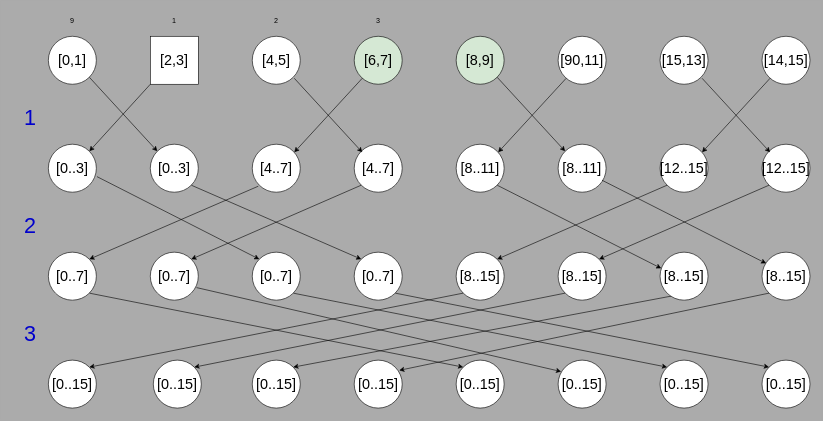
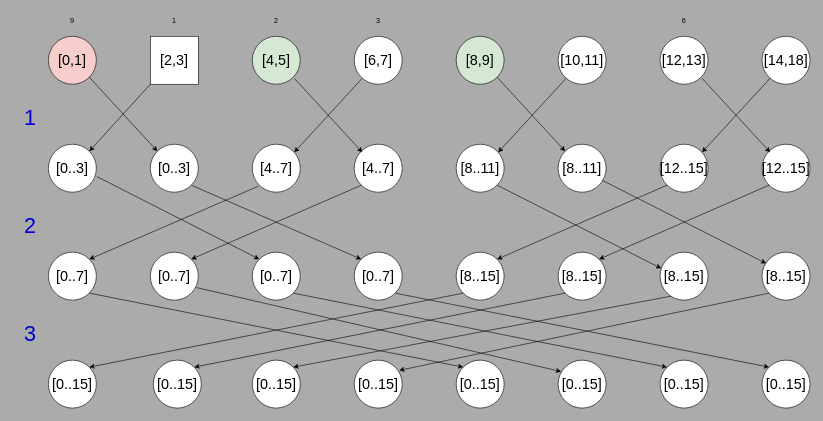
  <mxCell id="0" />
  <mxCell id="1" parent="0" />
  <mxCell id="2" value="&lt;font style=&quot;font-size: 24px;&quot;&gt;[2,3]&lt;/font&gt;" style="whiteSpace=wrap;html=1;aspect=fixed;rounded=0;" parent="1" vertex="1"><mxGeometry x="250" y="60" width="80" height="80" as="geometry" /></mxCell>
- <mxCell id="3" value="&lt;font style=&quot;font-size: 24px;&quot;&gt;[4,5]&lt;/font&gt;" style="ellipse;whiteSpace=wrap;html=1;aspect=fixed;" parent="1" vertex="1"><mxGeometry x="420" y="60" width="80" height="80" as="geometry" /></mxCell>
- <mxCell id="4" value="&lt;span style=&quot;font-size: 24px;&quot;&gt;[0,1]&lt;/span&gt;" style="ellipse;whiteSpace=wrap;html=1;aspect=fixed;" parent="1" vertex="1"><mxGeometry x="80" y="60" width="80" height="80" as="geometry" /></mxCell>
+ <mxCell id="3" value="&lt;font style=&quot;font-size: 24px;&quot;&gt;[4,5]&lt;/font&gt;" style="ellipse;whiteSpace=wrap;html=1;aspect=fixed;fillColor=#d5e8d4;" parent="1" vertex="1"><mxGeometry x="420" y="60" width="80" height="80" as="geometry" /></mxCell>
+ <mxCell id="4" value="&lt;span style=&quot;font-size: 24px;&quot;&gt;[0,1]&lt;/span&gt;" style="ellipse;whiteSpace=wrap;html=1;aspect=fixed;fillColor=#f8cecc;" parent="1" vertex="1"><mxGeometry x="80" y="60" width="80" height="80" as="geometry" /></mxCell>
  <mxCell id="5" value="&lt;font style=&quot;font-size: 24px;&quot;&gt;[0..3]&lt;br&gt;&lt;/font&gt;" style="ellipse;whiteSpace=wrap;html=1;aspect=fixed;" parent="1" vertex="1"><mxGeometry x="250" y="240" width="80" height="80" as="geometry" /></mxCell>
  <mxCell id="6" value="&lt;font style=&quot;font-size: 24px;&quot;&gt;[0..7]&lt;br&gt;&lt;/font&gt;" style="ellipse;whiteSpace=wrap;html=1;aspect=fixed;" parent="1" vertex="1"><mxGeometry x="420" y="420" width="80" height="80" as="geometry" /></mxCell>
  <mxCell id="7" value="&lt;font style=&quot;font-size: 24px;&quot;&gt;[4..7]&lt;/font&gt;" style="ellipse;whiteSpace=wrap;html=1;aspect=fixed;" parent="1" vertex="1"><mxGeometry x="420" y="240" width="80" height="80" as="geometry" /></mxCell>
  <mxCell id="8" value="&lt;font style=&quot;font-size: 24px;&quot;&gt;[0..3]&lt;/font&gt;" style="ellipse;whiteSpace=wrap;html=1;aspect=fixed;" parent="1" vertex="1"><mxGeometry x="80" y="240" width="80" height="80" as="geometry" /></mxCell>
  <mxCell id="9" value="&lt;font style=&quot;font-size: 36px;&quot; color=&quot;#0000cc&quot;&gt;1&lt;/font&gt;" style="text;html=1;strokeColor=none;fillColor=none;align=center;verticalAlign=middle;whiteSpace=wrap;rounded=0;fontSize=24;" parent="1" vertex="1"><mxGeometry x="20" y="180" width="60" height="30" as="geometry" /></mxCell>
  <mxCell id="10" value="&lt;font style=&quot;font-size: 36px;&quot; color=&quot;#0000cc&quot;&gt;2&lt;/font&gt;" style="text;html=1;strokeColor=none;fillColor=none;align=center;verticalAlign=middle;whiteSpace=wrap;rounded=0;fontSize=24;" parent="1" vertex="1"><mxGeometry x="20" y="360" width="60" height="30" as="geometry" /></mxCell>
  <mxCell id="11" value="&lt;font style=&quot;font-size: 24px;&quot;&gt;[0..7]&lt;br&gt;&lt;/font&gt;" style="ellipse;whiteSpace=wrap;html=1;aspect=fixed;" parent="1" vertex="1"><mxGeometry x="250" y="420" width="80" height="80" as="geometry" /></mxCell>
  <mxCell id="12" value="&lt;font style=&quot;font-size: 24px;&quot;&gt;[0..7]&lt;/font&gt;" style="ellipse;whiteSpace=wrap;html=1;aspect=fixed;" parent="1" vertex="1"><mxGeometry x="80" y="420" width="80" height="80" as="geometry" /></mxCell>
- <mxCell id="13" value="&lt;font style=&quot;font-size: 24px;&quot;&gt;[6,7]&lt;/font&gt;" style="ellipse;whiteSpace=wrap;html=1;aspect=fixed;fillColor=#d5e8d4;" parent="1" vertex="1"><mxGeometry x="590" y="60" width="80" height="80" as="geometry" /></mxCell>
+ <mxCell id="13" value="&lt;font style=&quot;font-size: 24px;&quot;&gt;[6,7]&lt;/font&gt;" style="ellipse;whiteSpace=wrap;html=1;aspect=fixed;" parent="1" vertex="1"><mxGeometry x="590" y="60" width="80" height="80" as="geometry" /></mxCell>
  <mxCell id="14" value="&lt;font style=&quot;font-size: 24px;&quot;&gt;[0..7]&lt;br&gt;&lt;/font&gt;" style="ellipse;whiteSpace=wrap;html=1;aspect=fixed;" parent="1" vertex="1"><mxGeometry x="590" y="420" width="80" height="80" as="geometry" /></mxCell>
  <mxCell id="15" value="&lt;span style=&quot;font-size: 24px;&quot;&gt;[4..7]&lt;/span&gt;" style="ellipse;whiteSpace=wrap;html=1;aspect=fixed;" parent="1" vertex="1"><mxGeometry x="590" y="240" width="80" height="80" as="geometry" /></mxCell>
  <mxCell id="16" value="&lt;font style=&quot;font-size: 24px;&quot;&gt;[0..15]&lt;/font&gt;" style="ellipse;whiteSpace=wrap;html=1;aspect=fixed;" parent="1" vertex="1"><mxGeometry x="80" y="600" width="80" height="80" as="geometry" /></mxCell>
  <mxCell id="17" value="&lt;font style=&quot;font-size: 24px;&quot;&gt;[0..15]&lt;br&gt;&lt;/font&gt;" style="ellipse;whiteSpace=wrap;html=1;aspect=fixed;" parent="1" vertex="1"><mxGeometry x="255" y="600" width="80" height="80" as="geometry" /></mxCell>
  <mxCell id="18" value="&lt;font style=&quot;font-size: 24px;&quot;&gt;[0..15]&lt;br&gt;&lt;/font&gt;" style="ellipse;whiteSpace=wrap;html=1;aspect=fixed;" parent="1" vertex="1"><mxGeometry x="420" y="600" width="80" height="80" as="geometry" /></mxCell>
  <mxCell id="19" value="&lt;font style=&quot;font-size: 24px;&quot;&gt;[0..15]&lt;br&gt;&lt;/font&gt;" style="ellipse;whiteSpace=wrap;html=1;aspect=fixed;" parent="1" vertex="1"><mxGeometry x="590" y="600" width="80" height="80" as="geometry" /></mxCell>
  <mxCell id="20" value="&lt;font style=&quot;font-size: 36px;&quot; color=&quot;#0000cc&quot;&gt;3&lt;/font&gt;" style="text;html=1;strokeColor=none;fillColor=none;align=center;verticalAlign=middle;whiteSpace=wrap;rounded=0;fontSize=24;" parent="1" vertex="1"><mxGeometry x="20" y="540" width="60" height="30" as="geometry" /></mxCell>
- <mxCell id="21" value="&lt;font style=&quot;font-size: 24px;&quot;&gt;[90,11]&lt;/font&gt;" style="ellipse;whiteSpace=wrap;html=1;aspect=fixed;" vertex="1" parent="1"><mxGeometry x="930" y="60" width="80" height="80" as="geometry" /></mxCell>
- <mxCell id="22" value="&lt;font style=&quot;font-size: 24px;&quot;&gt;[15,13]&lt;/font&gt;" style="ellipse;whiteSpace=wrap;html=1;aspect=fixed;" vertex="1" parent="1"><mxGeometry x="1100" y="60" width="80" height="80" as="geometry" /></mxCell>
+ <mxCell id="21" value="&lt;font style=&quot;font-size: 24px;&quot;&gt;[10,11]&lt;/font&gt;" style="ellipse;whiteSpace=wrap;html=1;aspect=fixed;" vertex="1" parent="1"><mxGeometry x="930" y="60" width="80" height="80" as="geometry" /></mxCell>
+ <mxCell id="22" value="&lt;font style=&quot;font-size: 24px;&quot;&gt;[12,13]&lt;/font&gt;" style="ellipse;whiteSpace=wrap;html=1;aspect=fixed;" vertex="1" parent="1"><mxGeometry x="1100" y="60" width="80" height="80" as="geometry" /></mxCell>
  <mxCell id="23" value="&lt;span style=&quot;font-size: 24px;&quot;&gt;[8,9]&lt;/span&gt;" style="ellipse;whiteSpace=wrap;html=1;aspect=fixed;fillColor=#d5e8d4;" vertex="1" parent="1"><mxGeometry x="760" y="60" width="80" height="80" as="geometry" /></mxCell>
- <mxCell id="24" value="&lt;font style=&quot;font-size: 24px;&quot;&gt;[14,15]&lt;/font&gt;" style="ellipse;whiteSpace=wrap;html=1;aspect=fixed;" vertex="1" parent="1"><mxGeometry x="1270" y="60" width="80" height="80" as="geometry" /></mxCell>
+ <mxCell id="24" value="&lt;font style=&quot;font-size: 24px;&quot;&gt;[14,18]&lt;/font&gt;" style="ellipse;whiteSpace=wrap;html=1;aspect=fixed;" vertex="1" parent="1"><mxGeometry x="1270" y="60" width="80" height="80" as="geometry" /></mxCell>
  <mxCell id="25" value="&lt;font style=&quot;font-size: 24px;&quot;&gt;[8..11]&lt;/font&gt;" style="ellipse;whiteSpace=wrap;html=1;aspect=fixed;" vertex="1" parent="1"><mxGeometry x="930" y="240" width="80" height="80" as="geometry" /></mxCell>
  <mxCell id="26" value="&lt;font style=&quot;font-size: 24px;&quot;&gt;[12..15]&lt;/font&gt;" style="ellipse;whiteSpace=wrap;html=1;aspect=fixed;" vertex="1" parent="1"><mxGeometry x="1100" y="240" width="80" height="80" as="geometry" /></mxCell>
  <mxCell id="27" value="&lt;span style=&quot;font-size: 24px;&quot;&gt;[8..11]&lt;/span&gt;" style="ellipse;whiteSpace=wrap;html=1;aspect=fixed;" vertex="1" parent="1"><mxGeometry x="760" y="240" width="80" height="80" as="geometry" /></mxCell>
  <mxCell id="28" value="&lt;span style=&quot;font-size: 24px;&quot;&gt;[12..15]&lt;/span&gt;" style="ellipse;whiteSpace=wrap;html=1;aspect=fixed;" vertex="1" parent="1"><mxGeometry x="1270" y="240" width="80" height="80" as="geometry" /></mxCell>
  <mxCell id="29" value="&lt;span style=&quot;font-size: 24px;&quot;&gt;[8..15]&lt;/span&gt;" style="ellipse;whiteSpace=wrap;html=1;aspect=fixed;" vertex="1" parent="1"><mxGeometry x="930" y="420" width="80" height="80" as="geometry" /></mxCell>
  <mxCell id="30" value="&lt;span style=&quot;font-size: 24px;&quot;&gt;[8..15]&lt;/span&gt;" style="ellipse;whiteSpace=wrap;html=1;aspect=fixed;" vertex="1" parent="1"><mxGeometry x="1100" y="420" width="80" height="80" as="geometry" /></mxCell>
  <mxCell id="31" value="&lt;span style=&quot;font-size: 24px;&quot;&gt;[8..15]&lt;/span&gt;" style="ellipse;whiteSpace=wrap;html=1;aspect=fixed;" vertex="1" parent="1"><mxGeometry x="760" y="420" width="80" height="80" as="geometry" /></mxCell>
  <mxCell id="32" value="&lt;span style=&quot;font-size: 24px;&quot;&gt;[8..15]&lt;/span&gt;" style="ellipse;whiteSpace=wrap;html=1;aspect=fixed;" vertex="1" parent="1"><mxGeometry x="1270" y="420" width="80" height="80" as="geometry" /></mxCell>
  <mxCell id="33" value="&lt;span style=&quot;font-size: 24px;&quot;&gt;[0..15]&lt;/span&gt;" style="ellipse;whiteSpace=wrap;html=1;aspect=fixed;" vertex="1" parent="1"><mxGeometry x="930" y="600" width="80" height="80" as="geometry" /></mxCell>
  <mxCell id="34" value="&lt;span style=&quot;font-size: 24px;&quot;&gt;[0..15]&lt;/span&gt;" style="ellipse;whiteSpace=wrap;html=1;aspect=fixed;" vertex="1" parent="1"><mxGeometry x="1100" y="600" width="80" height="80" as="geometry" /></mxCell>
  <mxCell id="35" value="&lt;span style=&quot;font-size: 24px;&quot;&gt;[0..15]&lt;/span&gt;" style="ellipse;whiteSpace=wrap;html=1;aspect=fixed;" vertex="1" parent="1"><mxGeometry x="760" y="600" width="80" height="80" as="geometry" /></mxCell>
  <mxCell id="36" value="&lt;span style=&quot;font-size: 24px;&quot;&gt;[0..15]&lt;/span&gt;" style="ellipse;whiteSpace=wrap;html=1;aspect=fixed;" vertex="1" parent="1"><mxGeometry x="1270" y="600" width="80" height="80" as="geometry" /></mxCell>
  <mxCell id="37" value="" style="endArrow=classic;html=1;rounded=0;exitX=1;exitY=1;exitDx=0;exitDy=0;entryX=0;entryY=0;entryDx=0;entryDy=0;" edge="1" parent="1" source="4" target="5"><mxGeometry width="50" height="50" relative="1" as="geometry"><mxPoint x="560" y="370" as="sourcePoint" /><mxPoint x="610" y="320" as="targetPoint" /></mxGeometry></mxCell>
  <mxCell id="38" value="" style="endArrow=classic;html=1;rounded=0;exitX=1;exitY=1;exitDx=0;exitDy=0;entryX=0;entryY=0;entryDx=0;entryDy=0;" edge="1" parent="1"><mxGeometry width="50" height="50" relative="1" as="geometry"><mxPoint x="490.004" y="130.004" as="sourcePoint" /><mxPoint x="603.436" y="253.436" as="targetPoint" /></mxGeometry></mxCell>
  <mxCell id="39" value="" style="endArrow=classic;html=1;rounded=0;exitX=1;exitY=1;exitDx=0;exitDy=0;entryX=0;entryY=0;entryDx=0;entryDy=0;" edge="1" parent="1" source="23" target="25"><mxGeometry width="50" height="50" relative="1" as="geometry"><mxPoint x="830.004" y="120.004" as="sourcePoint" /><mxPoint x="943.436" y="243.436" as="targetPoint" /></mxGeometry></mxCell>
  <mxCell id="40" value="" style="endArrow=classic;html=1;rounded=0;exitX=1;exitY=1;exitDx=0;exitDy=0;entryX=0;entryY=0;entryDx=0;entryDy=0;" edge="1" parent="1"><mxGeometry width="50" height="50" relative="1" as="geometry"><mxPoint x="1170.004" y="130.004" as="sourcePoint" /><mxPoint x="1283.436" y="253.436" as="targetPoint" /></mxGeometry></mxCell>
  <mxCell id="41" value="9" style="text;html=1;strokeColor=none;fillColor=none;align=center;verticalAlign=middle;whiteSpace=wrap;rounded=0;" vertex="1" parent="1"><mxGeometry x="90" y="20" width="60" height="30" as="geometry" /></mxCell>
  <mxCell id="42" value="1" style="text;html=1;strokeColor=none;fillColor=none;align=center;verticalAlign=middle;whiteSpace=wrap;rounded=0;" vertex="1" parent="1"><mxGeometry x="260" y="20" width="60" height="30" as="geometry" /></mxCell>
  <mxCell id="43" value="2" style="text;html=1;strokeColor=none;fillColor=none;align=center;verticalAlign=middle;whiteSpace=wrap;rounded=0;" vertex="1" parent="1"><mxGeometry x="430" y="20" width="60" height="30" as="geometry" /></mxCell>
  <mxCell id="44" value="3" style="text;html=1;strokeColor=none;fillColor=none;align=center;verticalAlign=middle;whiteSpace=wrap;rounded=0;" vertex="1" parent="1"><mxGeometry x="600" y="20" width="60" height="30" as="geometry" /></mxCell>
+ <mxCell id="45" value="6" style="text;html=1;strokeColor=none;fillColor=none;align=center;verticalAlign=middle;whiteSpace=wrap;rounded=0;" vertex="1" parent="1"><mxGeometry x="1110" y="20" width="60" height="30" as="geometry" /></mxCell>
  <mxCell id="46" value="" style="endArrow=classic;html=1;rounded=0;exitX=1.013;exitY=0.675;exitDx=0;exitDy=0;entryX=0;entryY=0;entryDx=0;entryDy=0;exitPerimeter=0;" edge="1" parent="1" source="8" target="6"><mxGeometry width="50" height="50" relative="1" as="geometry"><mxPoint x="200.004" y="310.004" as="sourcePoint" /><mxPoint x="313.436" y="433.436" as="targetPoint" /></mxGeometry></mxCell>
  <mxCell id="47" value="" style="endArrow=classic;html=1;rounded=0;exitX=1;exitY=1;exitDx=0;exitDy=0;entryX=0;entryY=0;entryDx=0;entryDy=0;" edge="1" parent="1" source="12" target="35"><mxGeometry width="50" height="50" relative="1" as="geometry"><mxPoint x="190" y="500" as="sourcePoint" /><mxPoint x="460.676" y="637.716" as="targetPoint" /></mxGeometry></mxCell>
  <mxCell id="48" value="" style="endArrow=classic;html=1;rounded=0;exitX=0;exitY=1;exitDx=0;exitDy=0;entryX=1;entryY=0;entryDx=0;entryDy=0;" edge="1" parent="1" source="2" target="8"><mxGeometry width="50" height="50" relative="1" as="geometry"><mxPoint x="158.284" y="138.284" as="sourcePoint" /><mxPoint x="271.716" y="261.716" as="targetPoint" /></mxGeometry></mxCell>
  <mxCell id="49" value="" style="endArrow=classic;html=1;rounded=0;exitX=0;exitY=1;exitDx=0;exitDy=0;entryX=1;entryY=0;entryDx=0;entryDy=0;" edge="1" parent="1"><mxGeometry width="50" height="50" relative="1" as="geometry"><mxPoint x="603.436" y="130.004" as="sourcePoint" /><mxPoint x="490.004" y="253.436" as="targetPoint" /></mxGeometry></mxCell>
  <mxCell id="50" value="" style="endArrow=classic;html=1;rounded=0;exitX=0;exitY=1;exitDx=0;exitDy=0;entryX=1;entryY=0;entryDx=0;entryDy=0;" edge="1" parent="1"><mxGeometry width="50" height="50" relative="1" as="geometry"><mxPoint x="943.436" y="130.004" as="sourcePoint" /><mxPoint x="830.004" y="253.436" as="targetPoint" /></mxGeometry></mxCell>
  <mxCell id="51" value="" style="endArrow=classic;html=1;rounded=0;exitX=0;exitY=1;exitDx=0;exitDy=0;entryX=1;entryY=0;entryDx=0;entryDy=0;" edge="1" parent="1"><mxGeometry width="50" height="50" relative="1" as="geometry"><mxPoint x="1283.436" y="130.004" as="sourcePoint" /><mxPoint x="1170.004" y="253.436" as="targetPoint" /></mxGeometry></mxCell>
  <mxCell id="52" value="" style="endArrow=classic;html=1;rounded=0;exitX=1;exitY=1;exitDx=0;exitDy=0;entryX=0;entryY=0;entryDx=0;entryDy=0;" edge="1" parent="1" source="5" target="14"><mxGeometry width="50" height="50" relative="1" as="geometry"><mxPoint x="370" y="304" as="sourcePoint" /><mxPoint x="640.676" y="441.716" as="targetPoint" /></mxGeometry></mxCell>
  <mxCell id="53" value="" style="endArrow=classic;html=1;rounded=0;exitX=0.963;exitY=0.738;exitDx=0;exitDy=0;entryX=0.063;entryY=0.238;entryDx=0;entryDy=0;exitPerimeter=0;entryPerimeter=0;" edge="1" parent="1" source="11" target="33"><mxGeometry width="50" height="50" relative="1" as="geometry"><mxPoint x="350.004" y="476.564" as="sourcePoint" /><mxPoint x="633.436" y="599.996" as="targetPoint" /></mxGeometry></mxCell>
  <mxCell id="54" value="" style="endArrow=classic;html=1;rounded=0;entryX=1;entryY=0;entryDx=0;entryDy=0;" edge="1" parent="1" target="12"><mxGeometry width="50" height="50" relative="1" as="geometry"><mxPoint x="430" y="310" as="sourcePoint" /><mxPoint x="280.004" y="419.996" as="targetPoint" /></mxGeometry></mxCell>
  <mxCell id="55" value="" style="endArrow=classic;html=1;rounded=0;exitX=1;exitY=1;exitDx=0;exitDy=0;entryX=0;entryY=0;entryDx=0;entryDy=0;" edge="1" parent="1" source="6" target="34"><mxGeometry width="50" height="50" relative="1" as="geometry"><mxPoint x="337.04" y="489.04" as="sourcePoint" /><mxPoint x="945.04" y="629.04" as="targetPoint" /></mxGeometry></mxCell>
  <mxCell id="56" value="" style="endArrow=classic;html=1;rounded=0;entryX=1;entryY=0;entryDx=0;entryDy=0;exitX=0;exitY=1;exitDx=0;exitDy=0;" edge="1" parent="1" source="15" target="11"><mxGeometry width="50" height="50" relative="1" as="geometry"><mxPoint x="601.72" y="314.14" as="sourcePoint" /><mxPoint x="320.004" y="435.856" as="targetPoint" /></mxGeometry></mxCell>
  <mxCell id="57" value="" style="endArrow=classic;html=1;rounded=0;exitX=1;exitY=1;exitDx=0;exitDy=0;entryX=0;entryY=0;entryDx=0;entryDy=0;" edge="1" parent="1" source="14" target="36"><mxGeometry width="50" height="50" relative="1" as="geometry"><mxPoint x="498.284" y="498.284" as="sourcePoint" /><mxPoint x="1121.716" y="621.716" as="targetPoint" /></mxGeometry></mxCell>
  <mxCell id="58" value="" style="endArrow=classic;html=1;rounded=0;exitX=1;exitY=1;exitDx=0;exitDy=0;entryX=0.025;entryY=0.338;entryDx=0;entryDy=0;entryPerimeter=0;" edge="1" parent="1" source="27" target="30"><mxGeometry width="50" height="50" relative="1" as="geometry"><mxPoint x="920" y="320" as="sourcePoint" /><mxPoint x="1190.676" y="457.716" as="targetPoint" /></mxGeometry></mxCell>
  <mxCell id="59" value="" style="endArrow=classic;html=1;rounded=0;exitX=0;exitY=1;exitDx=0;exitDy=0;entryX=1;entryY=0;entryDx=0;entryDy=0;" edge="1" parent="1" source="31" target="16"><mxGeometry width="50" height="50" relative="1" as="geometry"><mxPoint x="743.436" y="476.564" as="sourcePoint" /><mxPoint x="630.004" y="599.996" as="targetPoint" /></mxGeometry></mxCell>
  <mxCell id="60" value="" style="endArrow=classic;html=1;rounded=0;exitX=1;exitY=1;exitDx=0;exitDy=0;entryX=0.025;entryY=0.338;entryDx=0;entryDy=0;entryPerimeter=0;" edge="1" parent="1"><mxGeometry width="50" height="50" relative="1" as="geometry"><mxPoint x="1003.144" y="300.004" as="sourcePoint" /><mxPoint x="1276.86" y="438.76" as="targetPoint" /></mxGeometry></mxCell>
  <mxCell id="61" value="" style="endArrow=classic;html=1;rounded=0;exitX=0;exitY=1;exitDx=0;exitDy=0;entryX=1;entryY=0;entryDx=0;entryDy=0;" edge="1" parent="1" source="29" target="17"><mxGeometry width="50" height="50" relative="1" as="geometry"><mxPoint x="958.436" y="500.004" as="sourcePoint" /><mxPoint x="335.004" y="623.436" as="targetPoint" /></mxGeometry></mxCell>
  <mxCell id="62" value="" style="endArrow=classic;html=1;rounded=0;exitX=0;exitY=1;exitDx=0;exitDy=0;entryX=1;entryY=0;entryDx=0;entryDy=0;" edge="1" parent="1" source="26" target="31"><mxGeometry width="50" height="50" relative="1" as="geometry"><mxPoint x="1073.436" y="296.564" as="sourcePoint" /><mxPoint x="960.004" y="419.996" as="targetPoint" /></mxGeometry></mxCell>
  <mxCell id="63" value="" style="endArrow=classic;html=1;rounded=0;exitX=0;exitY=1;exitDx=0;exitDy=0;entryX=1;entryY=0;entryDx=0;entryDy=0;" edge="1" parent="1" target="18"><mxGeometry width="50" height="50" relative="1" as="geometry"><mxPoint x="1118.436" y="493.284" as="sourcePoint" /><mxPoint x="500.004" y="616.716" as="targetPoint" /></mxGeometry></mxCell>
  <mxCell id="64" value="" style="endArrow=classic;html=1;rounded=0;exitX=0;exitY=1;exitDx=0;exitDy=0;entryX=1;entryY=0;entryDx=0;entryDy=0;" edge="1" parent="1" source="28" target="29"><mxGeometry width="50" height="50" relative="1" as="geometry"><mxPoint x="1169.996" y="330.004" as="sourcePoint" /><mxPoint x="1056.564" y="453.436" as="targetPoint" /></mxGeometry></mxCell>
  <mxCell id="65" value="" style="endArrow=classic;html=1;rounded=0;exitX=0;exitY=1;exitDx=0;exitDy=0;entryX=0.938;entryY=0.213;entryDx=0;entryDy=0;entryPerimeter=0;" edge="1" parent="1" source="32" target="19"><mxGeometry width="50" height="50" relative="1" as="geometry"><mxPoint x="1300.156" y="500.004" as="sourcePoint" /><mxPoint x="660" y="610" as="targetPoint" /></mxGeometry></mxCell>
